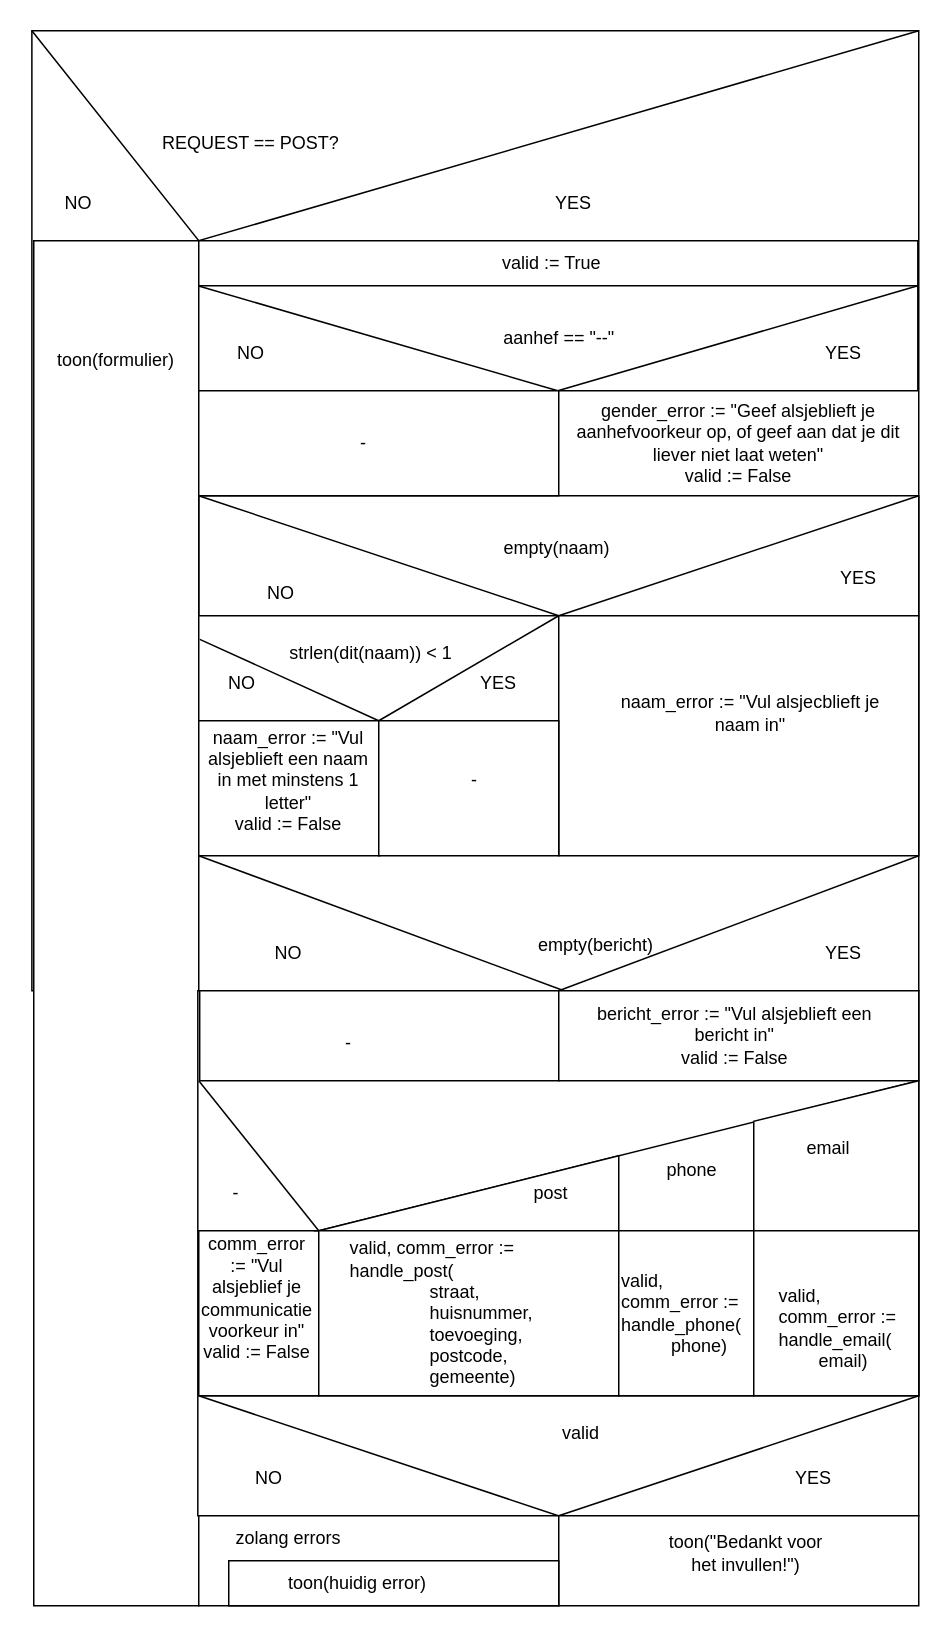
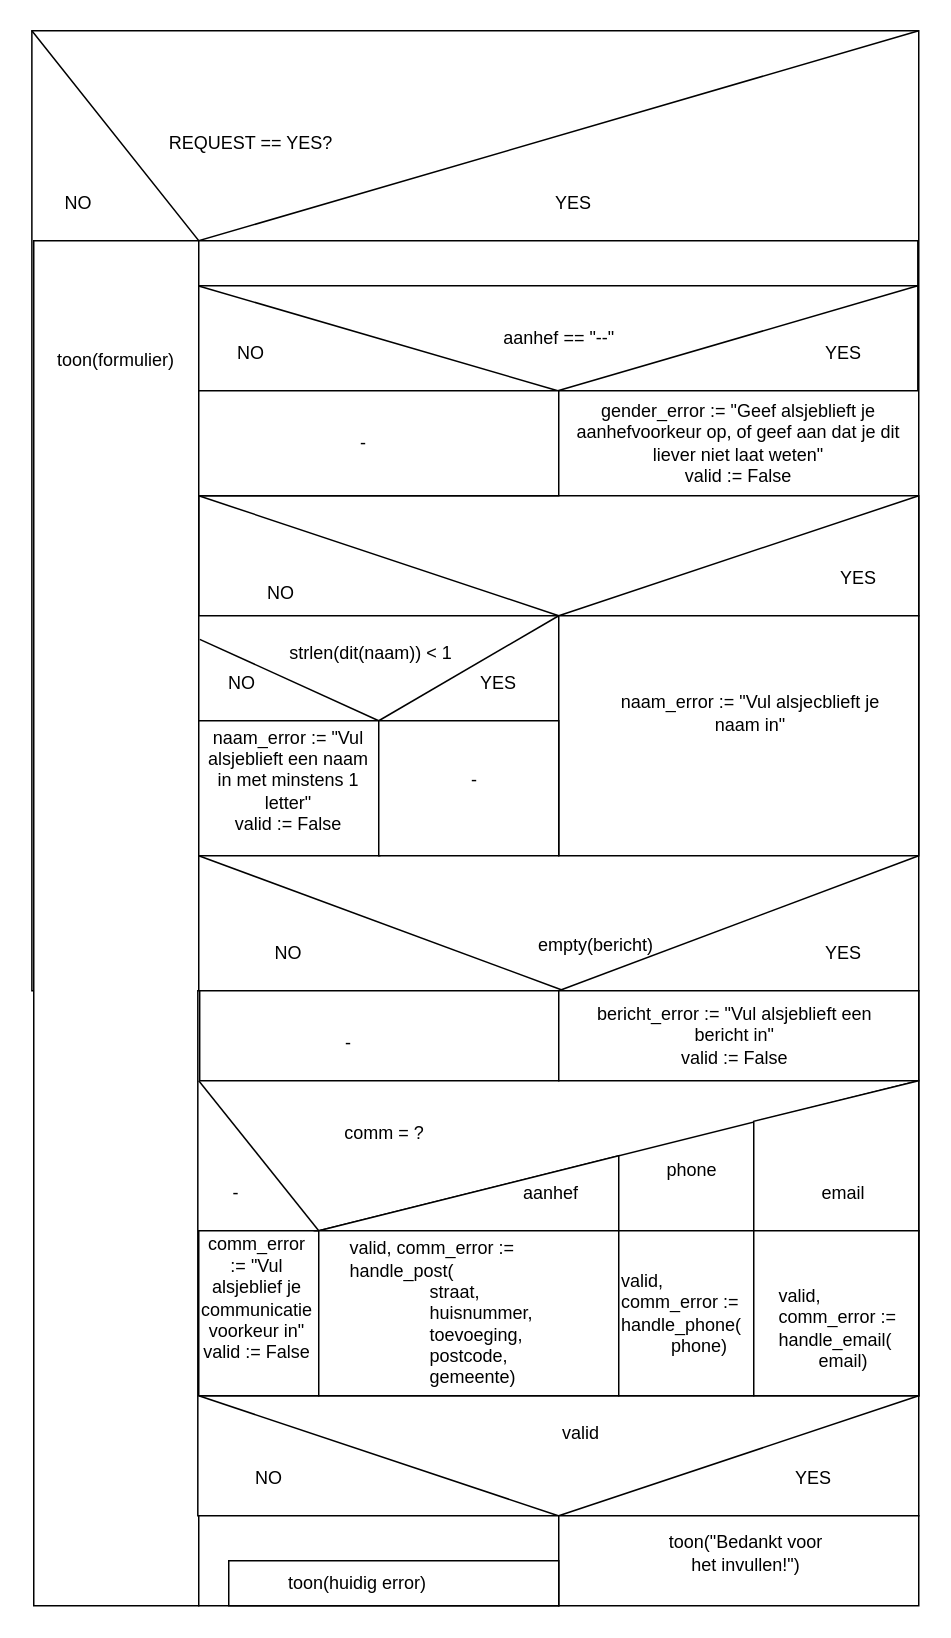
  <mxCell id="0" />
  <mxCell id="1" parent="0" />
  <mxCell id="2" value="" style="rounded=0;whiteSpace=wrap;html=1;" parent="1" vertex="1"><mxGeometry x="20.75" y="20" width="591.25" height="640" as="geometry" /></mxCell>
  <mxCell id="3" value="" style="endArrow=none;html=1;exitX=1;exitY=0;exitDx=0;exitDy=0;entryX=0;entryY=0;entryDx=0;entryDy=0;rounded=0;" parent="1" source="2" target="2" edge="1"><mxGeometry width="50" height="50" relative="1" as="geometry"><mxPoint x="252" y="340" as="sourcePoint" /><mxPoint x="302" y="290" as="targetPoint" /><Array as="points"><mxPoint x="132" y="160" /></Array></mxGeometry></mxCell>
- <mxCell id="4" value="REQUEST == POST?" style="text;html=1;strokeColor=none;fillColor=none;align=center;verticalAlign=middle;whiteSpace=wrap;rounded=0;" parent="1" vertex="1"><mxGeometry x="72" y="80" width="190" height="30" as="geometry" /></mxCell>
+ <mxCell id="4" value="REQUEST == YES?" style="text;html=1;strokeColor=none;fillColor=none;align=center;verticalAlign=middle;whiteSpace=wrap;rounded=0;" parent="1" vertex="1"><mxGeometry x="72" y="80" width="190" height="30" as="geometry" /></mxCell>
  <mxCell id="5" value="NO" style="text;html=1;strokeColor=none;fillColor=none;align=center;verticalAlign=middle;whiteSpace=wrap;rounded=0;" parent="1" vertex="1"><mxGeometry x="22" y="120" width="60" height="30" as="geometry" /></mxCell>
  <mxCell id="6" value="YES" style="text;html=1;strokeColor=none;fillColor=none;align=center;verticalAlign=middle;whiteSpace=wrap;rounded=0;" parent="1" vertex="1"><mxGeometry x="352" y="120" width="60" height="30" as="geometry" /></mxCell>
  <mxCell id="7" value="" style="rounded=0;whiteSpace=wrap;html=1;" parent="1" vertex="1"><mxGeometry x="131.38" y="160" width="480" height="30" as="geometry" /></mxCell>
  <mxCell id="8" value="" style="rounded=0;whiteSpace=wrap;html=1;" parent="1" vertex="1"><mxGeometry x="131.38" y="190" width="480" height="70" as="geometry" /></mxCell>
  <mxCell id="9" value="" style="endArrow=none;html=1;rounded=0;exitX=0;exitY=0;exitDx=0;exitDy=0;entryX=0.5;entryY=1;entryDx=0;entryDy=0;" parent="1" source="8" target="8" edge="1"><mxGeometry width="50" height="50" relative="1" as="geometry"><mxPoint x="252" y="120" as="sourcePoint" /><mxPoint x="302" y="70" as="targetPoint" /></mxGeometry></mxCell>
  <mxCell id="10" value="" style="endArrow=none;html=1;rounded=0;entryX=1;entryY=0;entryDx=0;entryDy=0;exitX=0.5;exitY=1;exitDx=0;exitDy=0;" parent="1" source="8" target="8" edge="1"><mxGeometry width="50" height="50" relative="1" as="geometry"><mxPoint x="312" y="300" as="sourcePoint" /><mxPoint x="302" y="70" as="targetPoint" /></mxGeometry></mxCell>
  <mxCell id="11" value="aanhef == &quot;--&quot;" style="text;html=1;strokeColor=none;fillColor=none;align=center;verticalAlign=middle;whiteSpace=wrap;rounded=0;" parent="1" vertex="1"><mxGeometry x="329.82" y="210" width="85" height="30" as="geometry" /></mxCell>
  <mxCell id="12" value="NO" style="text;html=1;strokeColor=none;fillColor=none;align=center;verticalAlign=middle;whiteSpace=wrap;rounded=0;" parent="1" vertex="1"><mxGeometry x="136.69" y="220" width="60" height="30" as="geometry" /></mxCell>
  <mxCell id="13" value="YES" style="text;html=1;strokeColor=none;fillColor=none;align=center;verticalAlign=middle;whiteSpace=wrap;rounded=0;" parent="1" vertex="1"><mxGeometry x="532" y="220" width="60" height="30" as="geometry" /></mxCell>
  <mxCell id="14" value="" style="rounded=0;whiteSpace=wrap;html=1;" parent="1" vertex="1"><mxGeometry x="132" y="330" width="480" height="80" as="geometry" /></mxCell>
  <mxCell id="15" value="" style="endArrow=none;html=1;rounded=0;exitX=0;exitY=0;exitDx=0;exitDy=0;entryX=0.5;entryY=1;entryDx=0;entryDy=0;" parent="1" source="14" target="14" edge="1"><mxGeometry width="50" height="50" relative="1" as="geometry"><mxPoint x="254.5" y="220" as="sourcePoint" /><mxPoint x="304.5" y="170" as="targetPoint" /></mxGeometry></mxCell>
  <mxCell id="16" value="" style="endArrow=none;html=1;rounded=0;entryX=1;entryY=0;entryDx=0;entryDy=0;exitX=0.5;exitY=1;exitDx=0;exitDy=0;" parent="1" source="14" target="14" edge="1"><mxGeometry width="50" height="50" relative="1" as="geometry"><mxPoint x="314.5" y="400" as="sourcePoint" /><mxPoint x="304.5" y="170" as="targetPoint" /></mxGeometry></mxCell>
- <mxCell id="17" value="empty(naam)" style="text;html=1;strokeColor=none;fillColor=none;align=center;verticalAlign=middle;whiteSpace=wrap;rounded=0;" parent="1" vertex="1"><mxGeometry x="312.32" y="350" width="118.12" height="30" as="geometry" /></mxCell>
  <mxCell id="18" value="NO" style="text;html=1;strokeColor=none;fillColor=none;align=center;verticalAlign=middle;whiteSpace=wrap;rounded=0;" parent="1" vertex="1"><mxGeometry x="157" y="380" width="60" height="30" as="geometry" /></mxCell>
  <mxCell id="19" value="YES" style="text;html=1;strokeColor=none;fillColor=none;align=center;verticalAlign=middle;whiteSpace=wrap;rounded=0;" parent="1" vertex="1"><mxGeometry x="542" y="370" width="60" height="30" as="geometry" /></mxCell>
  <mxCell id="20" value="gender_error := &quot;Geef alsjeblieft je aanhefvoorkeur op, of geef aan dat je dit liever niet laat weten&quot;&lt;br&gt;valid := False" style="text;html=1;strokeColor=none;fillColor=none;align=center;verticalAlign=middle;whiteSpace=wrap;rounded=0;" parent="1" vertex="1"><mxGeometry x="382" y="280" width="220" height="30" as="geometry" /></mxCell>
  <mxCell id="21" style="edgeStyle=none;rounded=0;html=1;exitX=1;exitY=0;exitDx=0;exitDy=0;" parent="1" edge="1"><mxGeometry relative="1" as="geometry"><mxPoint x="222" y="480" as="sourcePoint" /><mxPoint x="222" y="480" as="targetPoint" /></mxGeometry></mxCell>
  <mxCell id="22" style="edgeStyle=none;rounded=0;html=1;exitX=0.5;exitY=1;exitDx=0;exitDy=0;" parent="1" source="23" edge="1"><mxGeometry relative="1" as="geometry"><mxPoint x="77" y="760" as="targetPoint" /></mxGeometry></mxCell>
  <mxCell id="23" value="" style="rounded=0;whiteSpace=wrap;html=1;" parent="1" vertex="1"><mxGeometry x="22" y="160" width="110" height="910" as="geometry" /></mxCell>
  <mxCell id="24" value="toon(formulier)" style="text;html=1;strokeColor=none;fillColor=none;align=center;verticalAlign=middle;whiteSpace=wrap;rounded=0;" parent="1" vertex="1"><mxGeometry x="27" y="220" width="100" height="40" as="geometry" /></mxCell>
  <mxCell id="25" value="" style="rounded=0;whiteSpace=wrap;html=1;" parent="1" vertex="1"><mxGeometry x="131.38" y="660" width="480.62" height="350" as="geometry" /></mxCell>
  <mxCell id="26" value="" style="endArrow=none;html=1;rounded=0;entryX=0;entryY=1;entryDx=0;entryDy=0;exitX=0.6;exitY=1;exitDx=0;exitDy=0;exitPerimeter=0;" parent="1" source="2" target="38" edge="1"><mxGeometry width="50" height="50" relative="1" as="geometry"><mxPoint x="372" y="780" as="sourcePoint" /><mxPoint x="492" y="430" as="targetPoint" /></mxGeometry></mxCell>
  <mxCell id="27" value="" style="endArrow=none;html=1;rounded=0;entryX=1;entryY=1;entryDx=0;entryDy=0;" parent="1" target="32" edge="1"><mxGeometry width="50" height="50" relative="1" as="geometry"><mxPoint x="372" y="660" as="sourcePoint" /><mxPoint x="492" y="430" as="targetPoint" /></mxGeometry></mxCell>
  <mxCell id="28" value="NO" style="text;html=1;strokeColor=none;fillColor=none;align=center;verticalAlign=middle;whiteSpace=wrap;rounded=0;" parent="1" vertex="1"><mxGeometry x="162.31" y="620" width="60" height="30" as="geometry" /></mxCell>
  <mxCell id="29" value="YES" style="text;html=1;strokeColor=none;fillColor=none;align=center;verticalAlign=middle;whiteSpace=wrap;rounded=0;" parent="1" vertex="1"><mxGeometry x="532" y="620" width="60" height="30" as="geometry" /></mxCell>
  <mxCell id="30" value="" style="rounded=0;whiteSpace=wrap;html=1;" vertex="1" parent="1"><mxGeometry x="132" y="260" width="240" height="70" as="geometry" /></mxCell>
  <mxCell id="31" value="-" style="text;html=1;strokeColor=none;fillColor=none;align=center;verticalAlign=middle;whiteSpace=wrap;rounded=0;" parent="1" vertex="1"><mxGeometry x="212" y="280" width="60" height="30" as="geometry" /></mxCell>
  <mxCell id="32" value="" style="rounded=0;whiteSpace=wrap;html=1;" vertex="1" parent="1"><mxGeometry x="372" y="410" width="240" height="160" as="geometry" /></mxCell>
  <mxCell id="33" value="naam_error := &quot;Vul alsjecblieft je naam in&quot;" style="text;html=1;strokeColor=none;fillColor=none;align=center;verticalAlign=middle;whiteSpace=wrap;rounded=0;" parent="1" vertex="1"><mxGeometry x="399.5" y="460" width="200" height="30" as="geometry" /></mxCell>
  <mxCell id="34" value="" style="endArrow=none;html=1;exitX=1.006;exitY=0.292;exitDx=0;exitDy=0;entryX=0;entryY=0;entryDx=0;entryDy=0;exitPerimeter=0;" edge="1" parent="1" source="23" target="40"><mxGeometry width="50" height="50" relative="1" as="geometry"><mxPoint x="132.63" y="450" as="sourcePoint" /><mxPoint x="252.63" y="510" as="targetPoint" /></mxGeometry></mxCell>
  <mxCell id="35" value="NO" style="text;html=1;strokeColor=none;fillColor=none;align=center;verticalAlign=middle;whiteSpace=wrap;rounded=0;" vertex="1" parent="1"><mxGeometry x="131.38" y="440" width="60" height="30" as="geometry" /></mxCell>
  <mxCell id="36" value="" style="endArrow=none;html=1;" edge="1" parent="1"><mxGeometry width="50" height="50" relative="1" as="geometry"><mxPoint x="252" y="480" as="sourcePoint" /><mxPoint x="372" y="410" as="targetPoint" /></mxGeometry></mxCell>
  <mxCell id="37" value="YES" style="text;html=1;strokeColor=none;fillColor=none;align=center;verticalAlign=middle;whiteSpace=wrap;rounded=0;" vertex="1" parent="1"><mxGeometry x="302" y="440" width="60" height="30" as="geometry" /></mxCell>
  <mxCell id="38" value="" style="rounded=0;whiteSpace=wrap;html=1;" vertex="1" parent="1"><mxGeometry x="132" y="480" width="120.62" height="90" as="geometry" /></mxCell>
  <mxCell id="39" value="strlen(dit(naam)) &amp;lt; 1" style="text;html=1;strokeColor=none;fillColor=none;align=center;verticalAlign=middle;whiteSpace=wrap;rounded=0;" vertex="1" parent="1"><mxGeometry x="182.32" y="420" width="130" height="30" as="geometry" /></mxCell>
  <mxCell id="40" value="" style="rounded=0;whiteSpace=wrap;html=1;" vertex="1" parent="1"><mxGeometry x="252" y="480" width="120" height="90" as="geometry" /></mxCell>
  <mxCell id="41" value="naam_error := &quot;Vul alsjeblieft een naam in met minstens 1 letter&quot;&lt;br&gt;valid := False" style="text;html=1;strokeColor=none;fillColor=none;align=center;verticalAlign=middle;whiteSpace=wrap;rounded=0;" vertex="1" parent="1"><mxGeometry x="136.69" y="505" width="110" height="30" as="geometry" /></mxCell>
  <mxCell id="42" value="-" style="text;html=1;strokeColor=none;fillColor=none;align=center;verticalAlign=middle;whiteSpace=wrap;rounded=0;" vertex="1" parent="1"><mxGeometry x="286.38" y="505" width="60" height="30" as="geometry" /></mxCell>
  <mxCell id="43" value="empty(bericht)" style="text;html=1;strokeColor=none;fillColor=none;align=center;verticalAlign=middle;whiteSpace=wrap;rounded=0;" vertex="1" parent="1"><mxGeometry x="367" y="615" width="60" height="30" as="geometry" /></mxCell>
  <mxCell id="44" value="" style="rounded=0;whiteSpace=wrap;html=1;" vertex="1" parent="1"><mxGeometry x="132.63" y="660" width="239.37" height="60" as="geometry" /></mxCell>
  <mxCell id="45" value="-" style="text;html=1;strokeColor=none;fillColor=none;align=center;verticalAlign=middle;whiteSpace=wrap;rounded=0;" vertex="1" parent="1"><mxGeometry x="202" y="680" width="60" height="30" as="geometry" /></mxCell>
  <mxCell id="46" value="" style="rounded=0;whiteSpace=wrap;html=1;" vertex="1" parent="1"><mxGeometry x="372" y="660" width="240" height="60" as="geometry" /></mxCell>
  <mxCell id="47" value="bericht_error := &quot;Vul alsjeblieft een bericht in&quot;&lt;br&gt;valid := False" style="text;html=1;strokeColor=none;fillColor=none;align=center;verticalAlign=middle;whiteSpace=wrap;rounded=0;" vertex="1" parent="1"><mxGeometry x="397" y="675" width="185" height="30" as="geometry" /></mxCell>
+ <mxCell id="48" value="comm = ?" style="text;html=1;strokeColor=none;fillColor=none;align=center;verticalAlign=middle;whiteSpace=wrap;rounded=0;" vertex="1" parent="1"><mxGeometry x="225.75" y="740" width="60" height="30" as="geometry" /></mxCell>
  <mxCell id="49" value="" style="rounded=0;whiteSpace=wrap;html=1;" vertex="1" parent="1"><mxGeometry x="132.63" y="820" width="479.37" height="110" as="geometry" /></mxCell>
  <mxCell id="50" value="" style="endArrow=none;html=1;entryX=1;entryY=0;entryDx=0;entryDy=0;" edge="1" parent="1" target="52"><mxGeometry width="50" height="50" relative="1" as="geometry"><mxPoint x="132" y="720" as="sourcePoint" /><mxPoint x="222" y="820" as="targetPoint" /></mxGeometry></mxCell>
  <mxCell id="51" value="-" style="text;html=1;strokeColor=none;fillColor=none;align=center;verticalAlign=middle;whiteSpace=wrap;rounded=0;" vertex="1" parent="1"><mxGeometry x="127" y="780" width="60" height="30" as="geometry" /></mxCell>
  <mxCell id="52" value="" style="rounded=0;whiteSpace=wrap;html=1;" vertex="1" parent="1"><mxGeometry x="132" y="820" width="80" height="110" as="geometry" /></mxCell>
  <mxCell id="53" value="comm_error := &quot;Vul alsjeblief je communicatie voorkeur in&quot;&lt;br&gt;valid := False" style="text;html=1;strokeColor=none;fillColor=none;align=center;verticalAlign=middle;whiteSpace=wrap;rounded=0;" vertex="1" parent="1"><mxGeometry x="132.63" y="850" width="76.25" height="30" as="geometry" /></mxCell>
  <mxCell id="54" value="" style="endArrow=none;html=1;entryX=1;entryY=1;entryDx=0;entryDy=0;exitX=1;exitY=0;exitDx=0;exitDy=0;" edge="1" parent="1" source="52" target="46"><mxGeometry width="50" height="50" relative="1" as="geometry"><mxPoint x="222" y="820" as="sourcePoint" /><mxPoint x="432" y="730" as="targetPoint" /></mxGeometry></mxCell>
  <mxCell id="55" value="" style="shape=manualInput;whiteSpace=wrap;html=1;size=27;" vertex="1" parent="1"><mxGeometry x="502" y="720" width="110" height="100" as="geometry" /></mxCell>
- <mxCell id="56" value="email" style="text;html=1;strokeColor=none;fillColor=none;align=center;verticalAlign=middle;whiteSpace=wrap;rounded=0;" vertex="1" parent="1"><mxGeometry x="522" y="750" width="60" height="30" as="geometry" /></mxCell>
+ <mxCell id="56" value="email" style="text;html=1;strokeColor=none;fillColor=none;align=center;verticalAlign=middle;whiteSpace=wrap;rounded=0;" vertex="1" parent="1"><mxGeometry x="532" y="780" width="60" height="30" as="geometry" /></mxCell>
  <mxCell id="57" value="" style="edgeStyle=none;html=1;" edge="1" parent="1" target="49"><mxGeometry relative="1" as="geometry"><mxPoint x="412.659" y="820" as="sourcePoint" /></mxGeometry></mxCell>
  <mxCell id="58" value="" style="verticalLabelPosition=bottom;verticalAlign=top;html=1;shape=mxgraph.basic.orthogonal_triangle;direction=north;" vertex="1" parent="1"><mxGeometry x="212" y="770" width="200" height="50" as="geometry" /></mxCell>
  <mxCell id="59" value="phone" style="text;html=1;strokeColor=none;fillColor=none;align=center;verticalAlign=middle;whiteSpace=wrap;rounded=0;" vertex="1" parent="1"><mxGeometry x="431.06" y="765" width="60" height="30" as="geometry" /></mxCell>
- <mxCell id="60" value="post" style="text;html=1;strokeColor=none;fillColor=none;align=center;verticalAlign=middle;whiteSpace=wrap;rounded=0;" vertex="1" parent="1"><mxGeometry x="337" y="780" width="60" height="30" as="geometry" /></mxCell>
+ <mxCell id="60" value="aanhef" style="text;html=1;strokeColor=none;fillColor=none;align=center;verticalAlign=middle;whiteSpace=wrap;rounded=0;" vertex="1" parent="1"><mxGeometry x="337" y="780" width="60" height="30" as="geometry" /></mxCell>
  <mxCell id="61" value="" style="rounded=0;whiteSpace=wrap;html=1;" vertex="1" parent="1"><mxGeometry x="212" y="820" width="200" height="110" as="geometry" /></mxCell>
  <mxCell id="62" value="" style="rounded=0;whiteSpace=wrap;html=1;" vertex="1" parent="1"><mxGeometry x="412" y="820" width="90" height="110" as="geometry" /></mxCell>
  <mxCell id="63" value="" style="rounded=0;whiteSpace=wrap;html=1;" vertex="1" parent="1"><mxGeometry x="502" y="820" width="110" height="110" as="geometry" /></mxCell>
  <mxCell id="64" value="valid, comm_error := handle_post(&lt;br&gt;&lt;span style=&quot;white-space: pre;&quot;&gt;&#09;&lt;span style=&quot;white-space: pre;&quot;&gt;&#09;&lt;/span&gt;&lt;/span&gt;straat, &lt;br&gt;&lt;span style=&quot;white-space: pre;&quot;&gt;&#09;&lt;span style=&quot;white-space: pre;&quot;&gt;&#09;&lt;/span&gt;&lt;/span&gt;huisnummer, &lt;br&gt;&lt;div style=&quot;&quot;&gt;&lt;span style=&quot;background-color: initial;&quot;&gt;&lt;span style=&quot;white-space: pre;&quot;&gt;&#09;&lt;span style=&quot;white-space: pre;&quot;&gt;&#09;&lt;/span&gt;&lt;/span&gt;toevoeging,&lt;/span&gt;&lt;/div&gt;&lt;span style=&quot;white-space: pre;&quot;&gt;&#09;&lt;span style=&quot;white-space: pre;&quot;&gt;&#09;&lt;/span&gt;&lt;/span&gt;postcode, &lt;br&gt;&lt;span style=&quot;white-space: pre;&quot;&gt;&#09;&lt;span style=&quot;white-space: pre;&quot;&gt;&#09;&lt;/span&gt;&lt;/span&gt;gemeente)" style="text;html=1;strokeColor=none;fillColor=none;align=left;verticalAlign=middle;whiteSpace=wrap;rounded=0;" vertex="1" parent="1"><mxGeometry x="231.38" y="860" width="170" height="30" as="geometry" /></mxCell>
  <mxCell id="65" value="valid, comm_error :=&lt;br&gt;handle_phone(&amp;nbsp; &amp;nbsp; &amp;nbsp; &amp;nbsp; &amp;nbsp; &amp;nbsp; phone)" style="text;html=1;strokeColor=none;fillColor=none;align=left;verticalAlign=middle;whiteSpace=wrap;rounded=0;rotation=0;" vertex="1" parent="1"><mxGeometry x="412" y="820" width="90" height="110" as="geometry" /></mxCell>
  <mxCell id="66" value="valid, comm_error :=&amp;nbsp;&lt;br&gt;handle_email(&lt;br&gt;&amp;nbsp; &amp;nbsp; &amp;nbsp; &amp;nbsp; email)" style="text;html=1;strokeColor=none;fillColor=none;align=left;verticalAlign=middle;whiteSpace=wrap;rounded=0;" vertex="1" parent="1"><mxGeometry x="517" y="870" width="90" height="30" as="geometry" /></mxCell>
  <mxCell id="67" value="valid" style="text;html=1;strokeColor=none;fillColor=none;align=center;verticalAlign=middle;whiteSpace=wrap;rounded=0;" vertex="1" parent="1"><mxGeometry x="357.32" y="940" width="60" height="30" as="geometry" /></mxCell>
  <mxCell id="68" value="" style="endArrow=none;html=1;entryX=1.001;entryY=0.771;entryDx=0;entryDy=0;exitX=1;exitY=0;exitDx=0;exitDy=0;entryPerimeter=0;" edge="1" parent="1" source="72" target="25"><mxGeometry width="50" height="50" relative="1" as="geometry"><mxPoint x="382" y="980" as="sourcePoint" /><mxPoint x="432" y="930" as="targetPoint" /></mxGeometry></mxCell>
  <mxCell id="69" value="" style="endArrow=none;html=1;exitX=0.5;exitY=1;exitDx=0;exitDy=0;entryX=0;entryY=1;entryDx=0;entryDy=0;" edge="1" parent="1" source="25" target="52"><mxGeometry width="50" height="50" relative="1" as="geometry"><mxPoint x="382" y="980" as="sourcePoint" /><mxPoint x="432" y="930" as="targetPoint" /></mxGeometry></mxCell>
  <mxCell id="70" value="NO" style="text;html=1;strokeColor=none;fillColor=none;align=center;verticalAlign=middle;whiteSpace=wrap;rounded=0;" vertex="1" parent="1"><mxGeometry x="148.88" y="970" width="60" height="30" as="geometry" /></mxCell>
  <mxCell id="71" value="YES" style="text;html=1;strokeColor=none;fillColor=none;align=center;verticalAlign=middle;whiteSpace=wrap;rounded=0;" vertex="1" parent="1"><mxGeometry x="512" y="970" width="60" height="30" as="geometry" /></mxCell>
  <mxCell id="72" value="" style="rounded=0;whiteSpace=wrap;html=1;" vertex="1" parent="1"><mxGeometry x="132" y="1010" width="240" height="60" as="geometry" /></mxCell>
  <mxCell id="73" value="" style="rounded=0;whiteSpace=wrap;html=1;" vertex="1" parent="1"><mxGeometry x="372" y="1010" width="240" height="60" as="geometry" /></mxCell>
  <mxCell id="74" value="toon(&quot;Bedankt voor het invullen!&quot;)" style="text;html=1;strokeColor=none;fillColor=none;align=center;verticalAlign=middle;whiteSpace=wrap;rounded=0;" vertex="1" parent="1"><mxGeometry x="442" y="1020" width="110" height="30" as="geometry" /></mxCell>
- <mxCell id="75" value="zolang errors" style="text;html=1;strokeColor=none;fillColor=none;align=center;verticalAlign=middle;whiteSpace=wrap;rounded=0;" vertex="1" parent="1"><mxGeometry x="144.18" y="1015" width="96.25" height="20" as="geometry" /></mxCell>
  <mxCell id="76" value="" style="rounded=0;whiteSpace=wrap;html=1;" vertex="1" parent="1"><mxGeometry x="152" y="1040" width="220" height="30" as="geometry" /></mxCell>
  <mxCell id="77" value="toon(huidig error)" style="text;html=1;strokeColor=none;fillColor=none;align=center;verticalAlign=middle;whiteSpace=wrap;rounded=0;" vertex="1" parent="1"><mxGeometry x="138.57" y="1040" width="198.43" height="30" as="geometry" /></mxCell>
- <mxCell id="78" value="valid := True" style="text;html=1;strokeColor=none;fillColor=none;align=center;verticalAlign=middle;whiteSpace=wrap;rounded=0;" vertex="1" parent="1"><mxGeometry x="319.5" y="160" width="95" height="30" as="geometry" /></mxCell>
